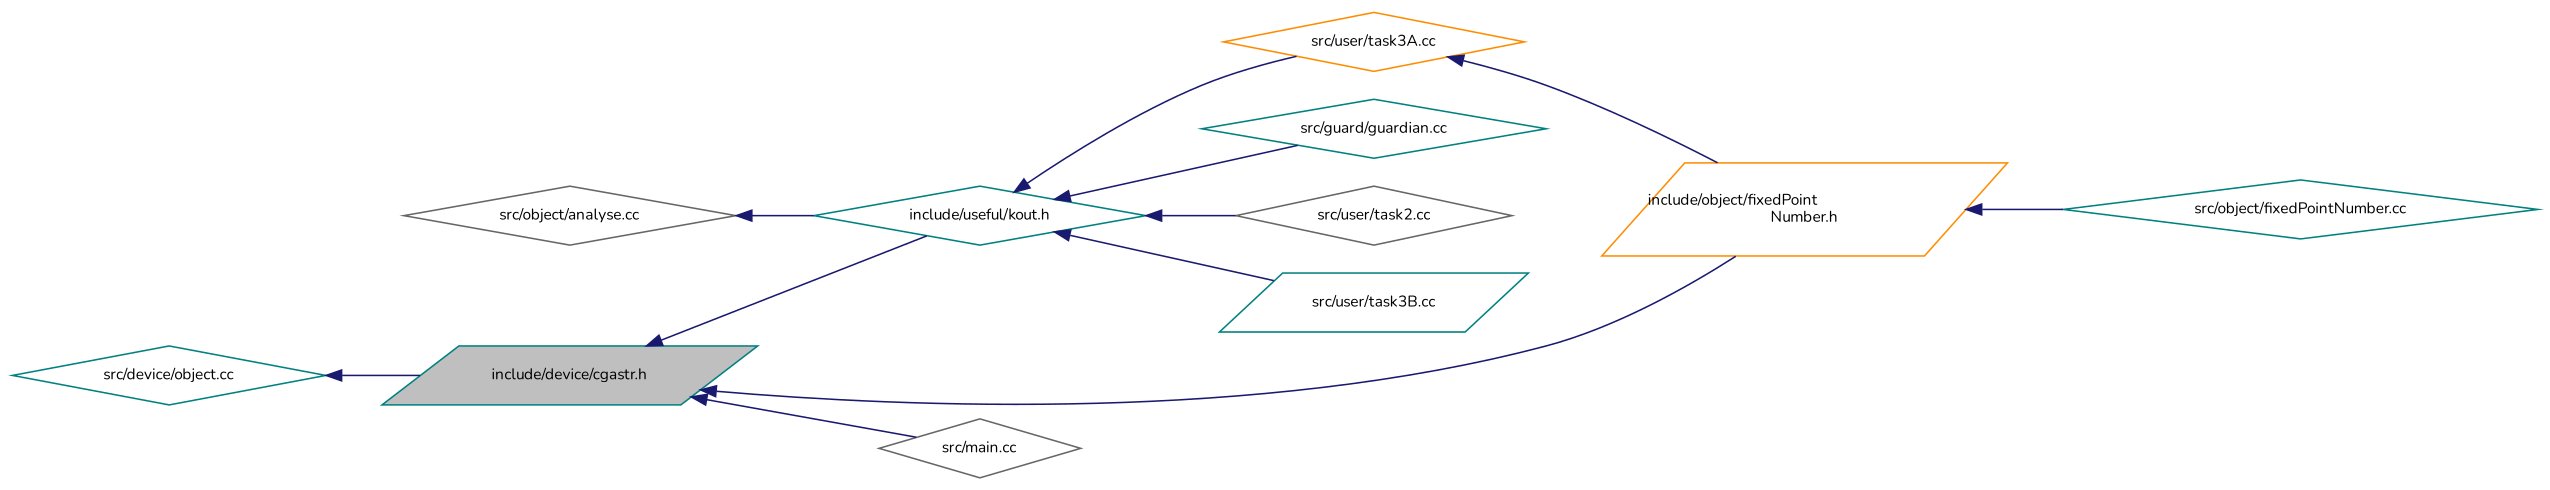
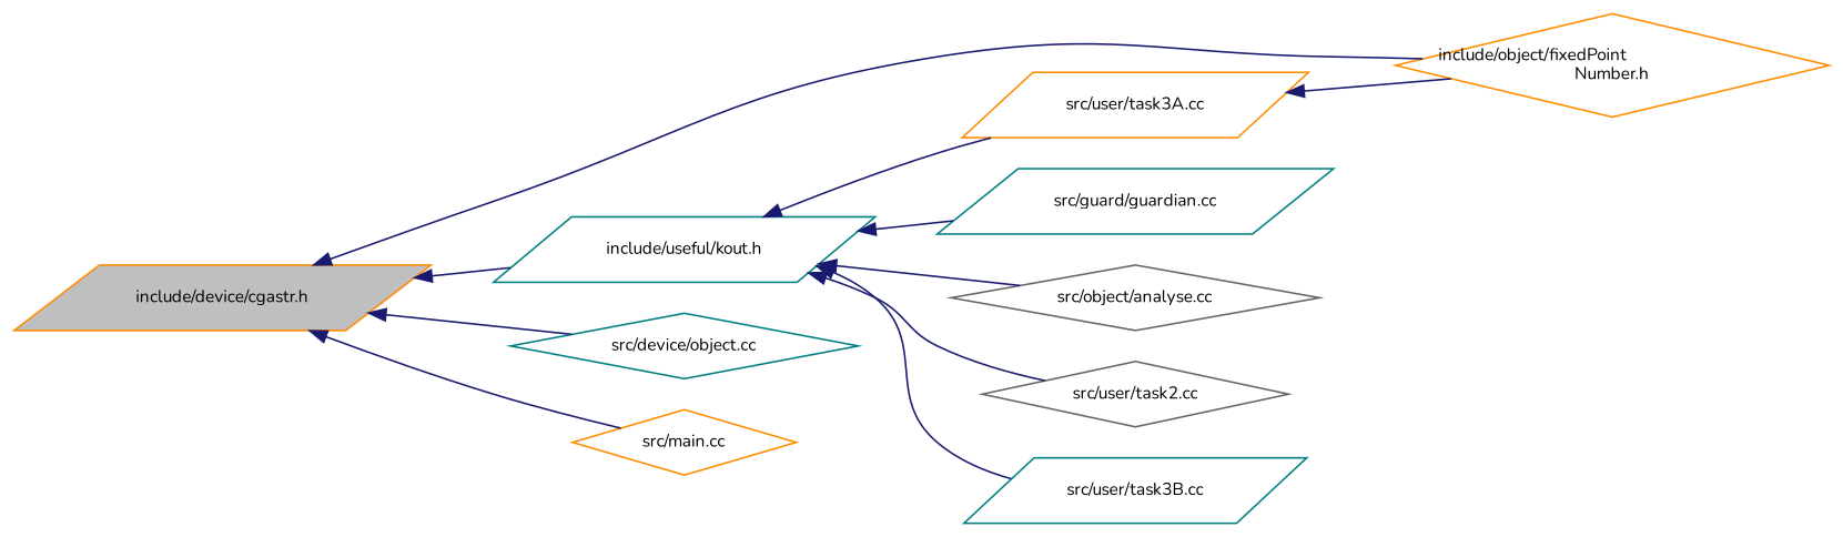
  digraph {
    fontname=Nunito
    rankdir=LR
    node [color=teal fontname=Nunito fontsize=10 shape=diamond]
    edge [color=midnightblue dir=back fontname=Nunito fontsize=10 labelfontname=FreeSans labelfontsize=10 style=solid]
-   n1 [fillcolor=grey75 fontcolor=black height=0.2 label="include/device/cgastr.h" shape=parallelogram style=filled width=0.4]
-   n2 [color=darkorange height=0.2 label="include/object/fixedPoint\lNumber.h" shape=parallelogram width=0.4]
-   n3 [height=0.2 label="include/useful/kout.h" width=0.4]
+   n1 [color=darkorange fillcolor=grey75 fontcolor=black height=0.2 label="include/device/cgastr.h" shape=parallelogram style=filled width=0.4]
+   n2 [color=darkorange height=0.2 label="include/object/fixedPoint\lNumber.h" width=0.4]
+   n3 [height=0.2 label="include/useful/kout.h" shape=parallelogram width=0.4]
    n4 [height=0.2 label="src/device/object.cc" width=0.4]
-   n5 [color=gray40 height=0.2 label="src/main.cc" width=0.4]
-   n6 [height=0.2 label="src/object/fixedPointNumber.cc" width=0.4]
-   n7 [color=darkorange height=0.2 label="src/user/task3A.cc" width=0.4]
-   n8 [height=0.2 label="src/guard/guardian.cc" width=0.4]
+   n5 [color=darkorange height=0.2 label="src/main.cc" width=0.4]
+   n7 [color=darkorange height=0.2 label="src/user/task3A.cc" shape=parallelogram width=0.4]
+   n8 [height=0.2 label="src/guard/guardian.cc" shape=parallelogram width=0.4]
    n9 [color=gray40 height=0.2 label="src/object/analyse.cc" width=0.4]
    n10 [color=gray40 height=0.2 label="src/user/task2.cc" width=0.4]
    n11 [height=0.2 label="src/user/task3B.cc" shape=parallelogram width=0.4]
    n1 -> n2
    n1 -> n3
-   n4 -> n1
+   n1 -> n4
    n1 -> n5
-   n2 -> n6
    n3 -> n7
    n3 -> n8
-   n9 -> n3
+   n3 -> n9
    n3 -> n10
    n3 -> n11
    n7 -> n2
  }
